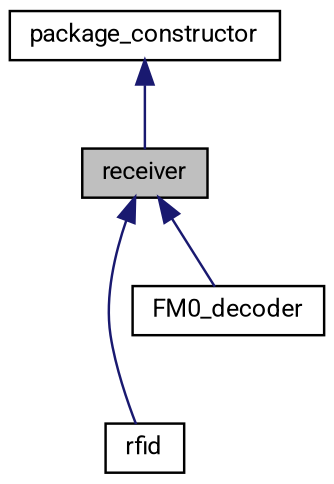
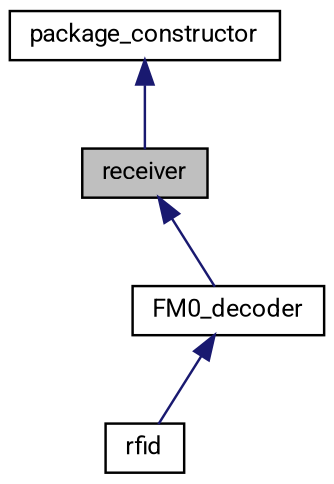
  digraph {
    fontname=Roboto
    node [color=black fillcolor=white fontname=Roboto fontsize=10 shape=record style=filled]
    edge [color=midnightblue dir=back fontname=Roboto fontsize=10 labelfontname=Helvetica labelfontsize=10 style=solid]
    n1 [fillcolor=grey75 fontcolor=black height=0.2 label=receiver width=0.4]
    n2 [height=0.2 label=rfid width=0.4]
    n3 [height=0.2 label=FM0_decoder width=0.4]
    n4 [height=0.2 label=package_constructor width=0.4]
-   n1 -> n2
+   n3 -> n2
    n1 -> n3
    n4 -> n1
  }
